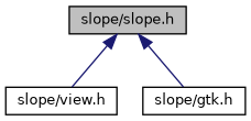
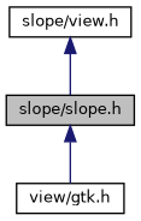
  digraph {
    node [color=black fillcolor=white fontname=Helvetica fontsize=10 shape=record style=filled]
    edge [color=midnightblue dir=back fontname=Helvetica fontsize=10 labelfontname=Helvetica labelfontsize=10 style=solid]
    n1 [fillcolor=grey75 fontcolor=black height=0.2 label="slope/slope.h" width=0.4]
    n2 [height=0.2 label="slope/view.h" width=0.4]
-   n3 [height=0.2 label="slope/gtk.h" width=0.4]
-   n1 -> n2
+   n3 [height=0.2 label="view/gtk.h" width=0.4]
+   n2 -> n1
    n1 -> n3
  }
